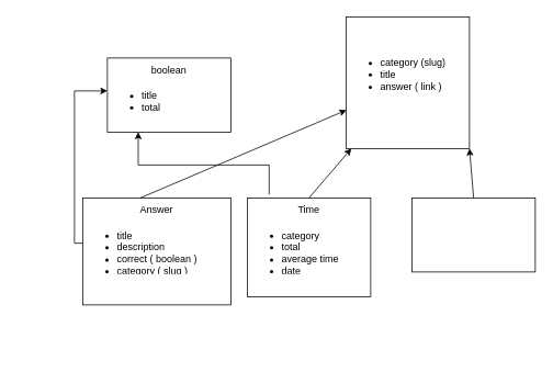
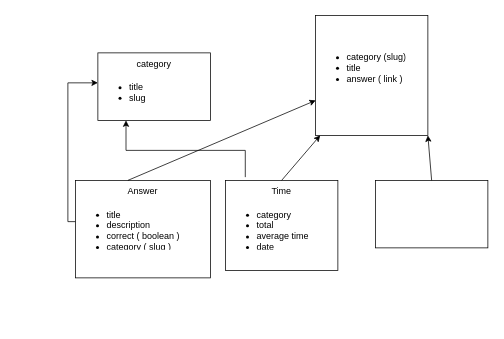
  <mxCell id="0" />
  <mxCell id="1" parent="0" />
  <mxCell id="2" value="" style="rounded=0;whiteSpace=wrap;html=1;" vertex="1" parent="1"><mxGeometry x="420" y="20" width="150" height="160" as="geometry" /></mxCell>
  <mxCell id="3" value="" style="rounded=0;whiteSpace=wrap;html=1;" vertex="1" parent="1"><mxGeometry x="100" y="240" width="180" height="130" as="geometry" /></mxCell>
  <mxCell id="4" value="Answer" style="text;html=1;strokeColor=none;fillColor=none;align=center;verticalAlign=middle;whiteSpace=wrap;rounded=0;" vertex="1" parent="1"><mxGeometry x="160" y="240" width="60" height="30" as="geometry" /></mxCell>
  <mxCell id="5" value="" style="rounded=0;whiteSpace=wrap;html=1;" vertex="1" parent="1"><mxGeometry x="300" y="240" width="150" height="120" as="geometry" /></mxCell>
  <mxCell id="6" value="Time" style="text;html=1;strokeColor=none;fillColor=none;align=center;verticalAlign=middle;whiteSpace=wrap;rounded=0;" vertex="1" parent="1"><mxGeometry x="345" y="240" width="60" height="30" as="geometry" /></mxCell>
  <mxCell id="7" value="" style="rounded=0;whiteSpace=wrap;html=1;" vertex="1" parent="1"><mxGeometry x="500" y="240" width="150" height="90" as="geometry" /></mxCell>
  <mxCell id="8" value="" style="endArrow=classic;html=1;rounded=0;exitX=0.5;exitY=0;exitDx=0;exitDy=0;" edge="1" parent="1" source="5" target="2"><mxGeometry width="50" height="50" relative="1" as="geometry"><mxPoint x="380" y="240" as="sourcePoint" /><mxPoint x="430" y="190" as="targetPoint" /></mxGeometry></mxCell>
  <mxCell id="9" value="" style="endArrow=classic;html=1;rounded=0;exitX=0.5;exitY=0;exitDx=0;exitDy=0;entryX=0.003;entryY=0.641;entryDx=0;entryDy=0;entryPerimeter=0;" edge="1" parent="1" target="11"><mxGeometry width="50" height="50" relative="1" as="geometry"><mxPoint x="170" y="240" as="sourcePoint" /><mxPoint x="170" y="180" as="targetPoint" /></mxGeometry></mxCell>
  <mxCell id="10" value="" style="endArrow=classic;html=1;rounded=0;exitX=0.5;exitY=0;exitDx=0;exitDy=0;entryX=1;entryY=1;entryDx=0;entryDy=0;" edge="1" parent="1" source="7" target="2"><mxGeometry width="50" height="50" relative="1" as="geometry"><mxPoint x="530" y="240" as="sourcePoint" /><mxPoint x="660" y="173.415" as="targetPoint" /></mxGeometry></mxCell>
  <mxCell id="11" value="&lt;ul&gt;&lt;li&gt;category (slug)&lt;/li&gt;&lt;li&gt;title&lt;/li&gt;&lt;li&gt;answer ( link )&lt;/li&gt;&lt;/ul&gt;" style="text;strokeColor=none;fillColor=none;html=1;whiteSpace=wrap;verticalAlign=top;overflow=hidden;align=left;horizontal=1;" vertex="1" parent="1"><mxGeometry x="420" y="50" width="150" height="130" as="geometry" /></mxCell>
  <mxCell id="12" value="&lt;ul&gt;&lt;li&gt;title&lt;/li&gt;&lt;li&gt;description&lt;/li&gt;&lt;li&gt;correct ( boolean )&lt;/li&gt;&lt;li&gt;category ( slug )&lt;/li&gt;&lt;/ul&gt;" style="text;strokeColor=none;fillColor=none;html=1;whiteSpace=wrap;verticalAlign=top;overflow=hidden;align=left;horizontal=1;" vertex="1" parent="1"><mxGeometry x="100" y="260" width="180" height="70" as="geometry" /></mxCell>
  <mxCell id="13" value="" style="rounded=0;whiteSpace=wrap;html=1;" vertex="1" parent="1"><mxGeometry x="130" y="70" width="150" height="90" as="geometry" /></mxCell>
- <mxCell id="14" value="boolean" style="text;html=1;strokeColor=none;fillColor=none;align=center;verticalAlign=middle;whiteSpace=wrap;rounded=0;" vertex="1" parent="1"><mxGeometry x="175" y="70" width="60" height="30" as="geometry" /></mxCell>
+ <mxCell id="14" value="category" style="text;html=1;strokeColor=none;fillColor=none;align=center;verticalAlign=middle;whiteSpace=wrap;rounded=0;" vertex="1" parent="1"><mxGeometry x="175" y="70" width="60" height="30" as="geometry" /></mxCell>
  <mxCell id="15" value="" style="edgeStyle=elbowEdgeStyle;elbow=vertical;endArrow=classic;html=1;rounded=0;entryX=0;entryY=0.444;entryDx=0;entryDy=0;entryPerimeter=0;" edge="1" parent="1" source="12" target="13"><mxGeometry width="50" height="50" relative="1" as="geometry"><mxPoint x="40" y="300" as="sourcePoint" /><mxPoint x="80" y="210" as="targetPoint" /><Array as="points"><mxPoint x="90" y="190" /><mxPoint x="90" y="110" /><mxPoint x="110" y="110" /></Array></mxGeometry></mxCell>
- <mxCell id="16" value="&lt;ul&gt;&lt;li&gt;title&lt;/li&gt;&lt;li&gt;total&lt;/li&gt;&lt;/ul&gt;" style="text;strokeColor=none;fillColor=none;html=1;whiteSpace=wrap;verticalAlign=top;overflow=hidden;align=left;horizontal=1;" vertex="1" parent="1"><mxGeometry x="130" y="90" width="150" height="70" as="geometry" /></mxCell>
+ <mxCell id="16" value="&lt;ul&gt;&lt;li&gt;title&lt;/li&gt;&lt;li&gt;slug&lt;/li&gt;&lt;/ul&gt;" style="text;strokeColor=none;fillColor=none;html=1;whiteSpace=wrap;verticalAlign=top;overflow=hidden;align=left;horizontal=1;" vertex="1" parent="1"><mxGeometry x="130" y="90" width="150" height="70" as="geometry" /></mxCell>
  <mxCell id="17" value="&lt;ul&gt;&lt;li&gt;category&amp;nbsp;&lt;/li&gt;&lt;li&gt;total&lt;/li&gt;&lt;li&gt;average time&lt;/li&gt;&lt;li&gt;date&lt;/li&gt;&lt;/ul&gt;" style="text;strokeColor=none;fillColor=none;html=1;whiteSpace=wrap;verticalAlign=top;overflow=hidden;align=left;horizontal=1;" vertex="1" parent="1"><mxGeometry x="300" y="260" width="150" height="70" as="geometry" /></mxCell>
  <mxCell id="18" value="" style="edgeStyle=elbowEdgeStyle;elbow=vertical;endArrow=classic;html=1;rounded=0;entryX=0.25;entryY=1;entryDx=0;entryDy=0;exitX=0.177;exitY=-0.036;exitDx=0;exitDy=0;exitPerimeter=0;" edge="1" parent="1" source="5" target="16"><mxGeometry width="50" height="50" relative="1" as="geometry"><mxPoint x="100" y="305" as="sourcePoint" /><mxPoint x="130" y="119.96" as="targetPoint" /><Array as="points"><mxPoint x="250" y="200" /><mxPoint x="110" y="430" /><mxPoint x="30" y="250" /><mxPoint x="20" y="350" /><mxPoint x="270" y="420" /><mxPoint x="90" y="200" /><mxPoint x="90" y="120" /><mxPoint x="110" y="120" /></Array></mxGeometry></mxCell>
